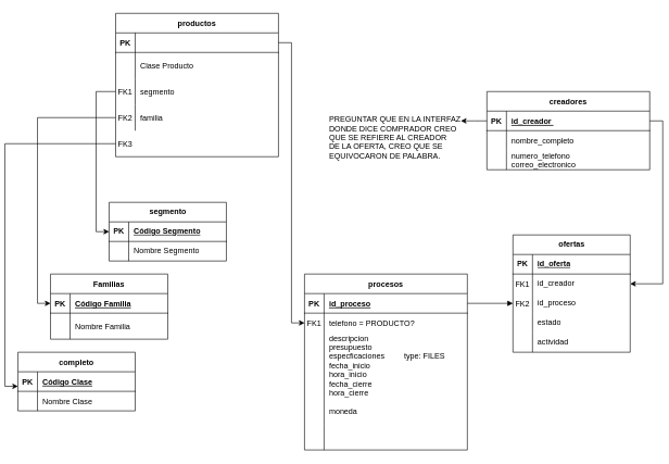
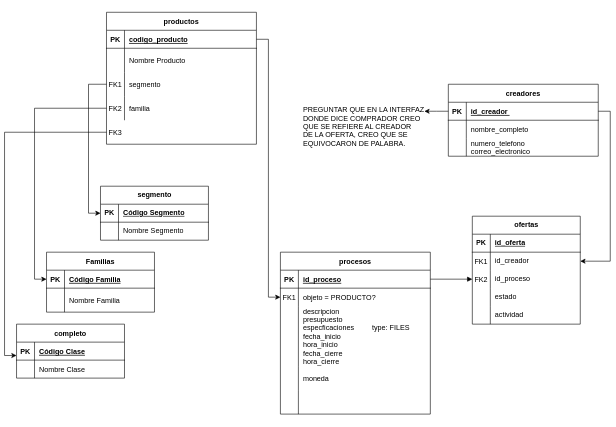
  <mxCell id="0" />
  <mxCell id="1" parent="0" />
  <mxCell id="2" value="procesos" style="shape=table;startSize=30;container=1;collapsible=1;childLayout=tableLayout;fixedRows=1;rowLines=0;fontStyle=1;align=center;resizeLast=1;" parent="1" vertex="1"><mxGeometry x="460" y="420" width="250" height="270" as="geometry" /></mxCell>
  <mxCell id="3" value="" style="shape=partialRectangle;collapsible=0;dropTarget=0;pointerEvents=0;fillColor=none;points=[[0,0.5],[1,0.5]];portConstraint=eastwest;top=0;left=0;right=0;bottom=1;" parent="2" vertex="1"><mxGeometry y="30" width="250" height="30" as="geometry" /></mxCell>
  <mxCell id="4" value="PK" style="shape=partialRectangle;overflow=hidden;connectable=0;fillColor=none;top=0;left=0;bottom=0;right=0;fontStyle=1;" parent="3" vertex="1"><mxGeometry width="30" height="30" as="geometry"><mxRectangle width="30" height="30" as="alternateBounds" /></mxGeometry></mxCell>
  <mxCell id="5" value="id_proceso" style="shape=partialRectangle;overflow=hidden;connectable=0;fillColor=none;top=0;left=0;bottom=0;right=0;align=left;spacingLeft=6;fontStyle=5;" parent="3" vertex="1"><mxGeometry x="30" width="220" height="30" as="geometry"><mxRectangle width="220" height="30" as="alternateBounds" /></mxGeometry></mxCell>
  <mxCell id="6" value="" style="shape=partialRectangle;collapsible=0;dropTarget=0;pointerEvents=0;fillColor=none;points=[[0,0.5],[1,0.5]];portConstraint=eastwest;top=0;left=0;right=0;bottom=0;" parent="2" vertex="1"><mxGeometry y="60" width="250" height="30" as="geometry" /></mxCell>
  <mxCell id="7" value="FK1" style="shape=partialRectangle;overflow=hidden;connectable=0;fillColor=none;top=0;left=0;bottom=0;right=0;" parent="6" vertex="1"><mxGeometry width="30" height="30" as="geometry"><mxRectangle width="30" height="30" as="alternateBounds" /></mxGeometry></mxCell>
- <mxCell id="8" value="telefono = PRODUCTO?" style="shape=partialRectangle;overflow=hidden;connectable=0;fillColor=none;top=0;left=0;bottom=0;right=0;align=left;spacingLeft=6;" parent="6" vertex="1"><mxGeometry x="30" width="220" height="30" as="geometry"><mxRectangle width="220" height="30" as="alternateBounds" /></mxGeometry></mxCell>
+ <mxCell id="8" value="objeto = PRODUCTO?" style="shape=partialRectangle;overflow=hidden;connectable=0;fillColor=none;top=0;left=0;bottom=0;right=0;align=left;spacingLeft=6;" parent="6" vertex="1"><mxGeometry x="30" width="220" height="30" as="geometry"><mxRectangle width="220" height="30" as="alternateBounds" /></mxGeometry></mxCell>
  <mxCell id="9" value="" style="shape=partialRectangle;collapsible=0;dropTarget=0;pointerEvents=0;fillColor=none;points=[[0,0.5],[1,0.5]];portConstraint=eastwest;top=0;left=0;right=0;bottom=0;" parent="2" vertex="1"><mxGeometry y="90" width="250" height="100" as="geometry" /></mxCell>
  <mxCell id="10" value="" style="shape=partialRectangle;overflow=hidden;connectable=0;fillColor=none;top=0;left=0;bottom=0;right=0;" parent="9" vertex="1"><mxGeometry width="30" height="100" as="geometry"><mxRectangle width="30" height="100" as="alternateBounds" /></mxGeometry></mxCell>
  <mxCell id="11" value="descripcion&#10;presupuesto&#10;especficaciones         type: FILES&#10;fecha_inicio&#10;hora_inicio&#10;fecha_cierre&#10;hora_cierre" style="shape=partialRectangle;overflow=hidden;connectable=0;fillColor=none;top=0;left=0;bottom=0;right=0;align=left;spacingLeft=6;" parent="9" vertex="1"><mxGeometry x="30" width="220" height="100" as="geometry"><mxRectangle width="220" height="100" as="alternateBounds" /></mxGeometry></mxCell>
  <mxCell id="12" style="shape=partialRectangle;collapsible=0;dropTarget=0;pointerEvents=0;fillColor=none;points=[[0,0.5],[1,0.5]];portConstraint=eastwest;top=0;left=0;right=0;bottom=0;" parent="2" vertex="1"><mxGeometry y="190" width="250" height="40" as="geometry" /></mxCell>
  <mxCell id="13" value="" style="shape=partialRectangle;overflow=hidden;connectable=0;fillColor=none;top=0;left=0;bottom=0;right=0;" parent="12" vertex="1"><mxGeometry width="30" height="40" as="geometry"><mxRectangle width="30" height="40" as="alternateBounds" /></mxGeometry></mxCell>
  <mxCell id="14" value="moneda" style="shape=partialRectangle;overflow=hidden;connectable=0;fillColor=none;top=0;left=0;bottom=0;right=0;align=left;spacingLeft=6;" parent="12" vertex="1"><mxGeometry x="30" width="220" height="40" as="geometry"><mxRectangle width="220" height="40" as="alternateBounds" /></mxGeometry></mxCell>
  <mxCell id="15" style="shape=partialRectangle;collapsible=0;dropTarget=0;pointerEvents=0;fillColor=none;points=[[0,0.5],[1,0.5]];portConstraint=eastwest;top=0;left=0;right=0;bottom=0;" vertex="1" parent="2"><mxGeometry y="230" width="250" height="40" as="geometry" /></mxCell>
  <mxCell id="16" style="shape=partialRectangle;overflow=hidden;connectable=0;fillColor=none;top=0;left=0;bottom=0;right=0;" vertex="1" parent="15"><mxGeometry width="30" height="40" as="geometry"><mxRectangle width="30" height="40" as="alternateBounds" /></mxGeometry></mxCell>
  <mxCell id="17" style="shape=partialRectangle;overflow=hidden;connectable=0;fillColor=none;top=0;left=0;bottom=0;right=0;align=left;spacingLeft=6;" vertex="1" parent="15"><mxGeometry x="30" width="220" height="40" as="geometry"><mxRectangle width="220" height="40" as="alternateBounds" /></mxGeometry></mxCell>
  <mxCell id="18" value="creadores" style="shape=table;startSize=30;container=1;collapsible=1;childLayout=tableLayout;fixedRows=1;rowLines=0;fontStyle=1;align=center;resizeLast=1;" parent="1" vertex="1"><mxGeometry x="740" y="140" width="250" height="120" as="geometry" /></mxCell>
  <mxCell id="19" value="" style="shape=partialRectangle;collapsible=0;dropTarget=0;pointerEvents=0;fillColor=none;points=[[0,0.5],[1,0.5]];portConstraint=eastwest;top=0;left=0;right=0;bottom=1;" parent="18" vertex="1"><mxGeometry y="30" width="250" height="30" as="geometry" /></mxCell>
  <mxCell id="20" value="PK" style="shape=partialRectangle;overflow=hidden;connectable=0;fillColor=none;top=0;left=0;bottom=0;right=0;fontStyle=1;" parent="19" vertex="1"><mxGeometry width="30" height="30" as="geometry"><mxRectangle width="30" height="30" as="alternateBounds" /></mxGeometry></mxCell>
  <mxCell id="21" value="id_creador " style="shape=partialRectangle;overflow=hidden;connectable=0;fillColor=none;top=0;left=0;bottom=0;right=0;align=left;spacingLeft=6;fontStyle=5;" parent="19" vertex="1"><mxGeometry x="30" width="220" height="30" as="geometry"><mxRectangle width="220" height="30" as="alternateBounds" /></mxGeometry></mxCell>
  <mxCell id="22" value="" style="shape=partialRectangle;collapsible=0;dropTarget=0;pointerEvents=0;fillColor=none;points=[[0,0.5],[1,0.5]];portConstraint=eastwest;top=0;left=0;right=0;bottom=0;" parent="18" vertex="1"><mxGeometry y="60" width="250" height="30" as="geometry" /></mxCell>
  <mxCell id="23" value="" style="shape=partialRectangle;overflow=hidden;connectable=0;fillColor=none;top=0;left=0;bottom=0;right=0;" parent="22" vertex="1"><mxGeometry width="30" height="30" as="geometry"><mxRectangle width="30" height="30" as="alternateBounds" /></mxGeometry></mxCell>
  <mxCell id="24" value="nombre_completo" style="shape=partialRectangle;overflow=hidden;connectable=0;fillColor=none;top=0;left=0;bottom=0;right=0;align=left;spacingLeft=6;" parent="22" vertex="1"><mxGeometry x="30" width="220" height="30" as="geometry"><mxRectangle width="220" height="30" as="alternateBounds" /></mxGeometry></mxCell>
  <mxCell id="25" value="" style="shape=partialRectangle;collapsible=0;dropTarget=0;pointerEvents=0;fillColor=none;points=[[0,0.5],[1,0.5]];portConstraint=eastwest;top=0;left=0;right=0;bottom=0;" parent="18" vertex="1"><mxGeometry y="90" width="250" height="30" as="geometry" /></mxCell>
  <mxCell id="26" value="" style="shape=partialRectangle;overflow=hidden;connectable=0;fillColor=none;top=0;left=0;bottom=0;right=0;" parent="25" vertex="1"><mxGeometry width="30" height="30" as="geometry"><mxRectangle width="30" height="30" as="alternateBounds" /></mxGeometry></mxCell>
  <mxCell id="27" value="numero_telefono&#10;correo_electronico" style="shape=partialRectangle;overflow=hidden;connectable=0;fillColor=none;top=0;left=0;bottom=0;right=0;align=left;spacingLeft=6;" parent="25" vertex="1"><mxGeometry x="30" width="220" height="30" as="geometry"><mxRectangle width="220" height="30" as="alternateBounds" /></mxGeometry></mxCell>
  <mxCell id="28" value="productos" style="shape=table;startSize=30;container=1;collapsible=1;childLayout=tableLayout;fixedRows=1;rowLines=0;fontStyle=1;align=center;resizeLast=1;" parent="1" vertex="1"><mxGeometry x="170" y="20" width="250" height="220" as="geometry" /></mxCell>
  <mxCell id="29" value="" style="shape=partialRectangle;collapsible=0;dropTarget=0;pointerEvents=0;fillColor=none;points=[[0,0.5],[1,0.5]];portConstraint=eastwest;top=0;left=0;right=0;bottom=1;" parent="28" vertex="1"><mxGeometry y="30" width="250" height="30" as="geometry" /></mxCell>
  <mxCell id="30" value="PK" style="shape=partialRectangle;overflow=hidden;connectable=0;fillColor=none;top=0;left=0;bottom=0;right=0;fontStyle=1;" parent="29" vertex="1"><mxGeometry width="30" height="30" as="geometry"><mxRectangle width="30" height="30" as="alternateBounds" /></mxGeometry></mxCell>
+ <mxCell id="31" value="codigo_producto" style="shape=partialRectangle;overflow=hidden;connectable=0;fillColor=none;top=0;left=0;bottom=0;right=0;align=left;spacingLeft=6;fontStyle=5;" parent="29" vertex="1"><mxGeometry x="30" width="220" height="30" as="geometry"><mxRectangle width="220" height="30" as="alternateBounds" /></mxGeometry></mxCell>
  <mxCell id="32" value="" style="shape=partialRectangle;collapsible=0;dropTarget=0;pointerEvents=0;fillColor=none;points=[[0,0.5],[1,0.5]];portConstraint=eastwest;top=0;left=0;right=0;bottom=0;" parent="28" vertex="1"><mxGeometry y="60" width="250" height="40" as="geometry" /></mxCell>
  <mxCell id="33" value="" style="shape=partialRectangle;overflow=hidden;connectable=0;fillColor=none;top=0;left=0;bottom=0;right=0;" parent="32" vertex="1"><mxGeometry width="30" height="40" as="geometry"><mxRectangle width="30" height="40" as="alternateBounds" /></mxGeometry></mxCell>
- <mxCell id="34" value="Clase Producto" style="shape=partialRectangle;overflow=hidden;connectable=0;fillColor=none;top=0;left=0;bottom=0;right=0;align=left;spacingLeft=6;" parent="32" vertex="1"><mxGeometry x="30" width="220" height="40" as="geometry"><mxRectangle width="220" height="40" as="alternateBounds" /></mxGeometry></mxCell>
+ <mxCell id="34" value="Nombre Producto" style="shape=partialRectangle;overflow=hidden;connectable=0;fillColor=none;top=0;left=0;bottom=0;right=0;align=left;spacingLeft=6;" parent="32" vertex="1"><mxGeometry x="30" width="220" height="40" as="geometry"><mxRectangle width="220" height="40" as="alternateBounds" /></mxGeometry></mxCell>
  <mxCell id="35" style="shape=partialRectangle;collapsible=0;dropTarget=0;pointerEvents=0;fillColor=none;points=[[0,0.5],[1,0.5]];portConstraint=eastwest;top=0;left=0;right=0;bottom=0;" parent="28" vertex="1"><mxGeometry y="100" width="250" height="40" as="geometry" /></mxCell>
  <mxCell id="36" value="FK1" style="shape=partialRectangle;overflow=hidden;connectable=0;fillColor=none;top=0;left=0;bottom=0;right=0;" parent="35" vertex="1"><mxGeometry width="30" height="40" as="geometry"><mxRectangle width="30" height="40" as="alternateBounds" /></mxGeometry></mxCell>
  <mxCell id="37" value="segmento" style="shape=partialRectangle;overflow=hidden;connectable=0;fillColor=none;top=0;left=0;bottom=0;right=0;align=left;spacingLeft=6;" parent="35" vertex="1"><mxGeometry x="30" width="220" height="40" as="geometry"><mxRectangle width="220" height="40" as="alternateBounds" /></mxGeometry></mxCell>
  <mxCell id="38" style="shape=partialRectangle;collapsible=0;dropTarget=0;pointerEvents=0;fillColor=none;points=[[0,0.5],[1,0.5]];portConstraint=eastwest;top=0;left=0;right=0;bottom=0;" parent="28" vertex="1"><mxGeometry y="140" width="250" height="40" as="geometry" /></mxCell>
  <mxCell id="39" value="FK2" style="shape=partialRectangle;overflow=hidden;connectable=0;fillColor=none;top=0;left=0;bottom=0;right=0;" parent="38" vertex="1"><mxGeometry width="30" height="40" as="geometry"><mxRectangle width="30" height="40" as="alternateBounds" /></mxGeometry></mxCell>
  <mxCell id="40" value="familia" style="shape=partialRectangle;overflow=hidden;connectable=0;fillColor=none;top=0;left=0;bottom=0;right=0;align=left;spacingLeft=6;" parent="38" vertex="1"><mxGeometry x="30" width="220" height="40" as="geometry"><mxRectangle width="220" height="40" as="alternateBounds" /></mxGeometry></mxCell>
  <mxCell id="41" style="shape=partialRectangle;collapsible=0;dropTarget=0;pointerEvents=0;fillColor=none;points=[[0,0.5],[1,0.5]];portConstraint=eastwest;top=0;left=0;right=0;bottom=0;" parent="28" vertex="1"><mxGeometry y="180" width="250" height="40" as="geometry" /></mxCell>
  <mxCell id="42" value="FK3" style="shape=partialRectangle;overflow=hidden;connectable=0;fillColor=none;top=0;left=0;bottom=0;right=0;" parent="41" vertex="1"><mxGeometry width="30" height="40" as="geometry"><mxRectangle width="30" height="40" as="alternateBounds" /></mxGeometry></mxCell>
  <mxCell id="43" value="completo" style="shape=table;startSize=30;container=1;collapsible=1;childLayout=tableLayout;fixedRows=1;rowLines=0;fontStyle=1;align=center;resizeLast=1;" parent="1" vertex="1"><mxGeometry x="20" y="540" width="180" height="90" as="geometry" /></mxCell>
  <mxCell id="44" value="" style="shape=partialRectangle;collapsible=0;dropTarget=0;pointerEvents=0;fillColor=none;points=[[0,0.5],[1,0.5]];portConstraint=eastwest;top=0;left=0;right=0;bottom=1;" parent="43" vertex="1"><mxGeometry y="30" width="180" height="30" as="geometry" /></mxCell>
  <mxCell id="45" value="PK" style="shape=partialRectangle;overflow=hidden;connectable=0;fillColor=none;top=0;left=0;bottom=0;right=0;fontStyle=1;" parent="44" vertex="1"><mxGeometry width="30" height="30" as="geometry"><mxRectangle width="30" height="30" as="alternateBounds" /></mxGeometry></mxCell>
  <mxCell id="46" value="Código Clase" style="shape=partialRectangle;overflow=hidden;connectable=0;fillColor=none;top=0;left=0;bottom=0;right=0;align=left;spacingLeft=6;fontStyle=5;" parent="44" vertex="1"><mxGeometry x="30" width="150" height="30" as="geometry"><mxRectangle width="150" height="30" as="alternateBounds" /></mxGeometry></mxCell>
  <mxCell id="47" value="" style="shape=partialRectangle;collapsible=0;dropTarget=0;pointerEvents=0;fillColor=none;points=[[0,0.5],[1,0.5]];portConstraint=eastwest;top=0;left=0;right=0;bottom=0;" parent="43" vertex="1"><mxGeometry y="60" width="180" height="30" as="geometry" /></mxCell>
  <mxCell id="48" value="" style="shape=partialRectangle;overflow=hidden;connectable=0;fillColor=none;top=0;left=0;bottom=0;right=0;" parent="47" vertex="1"><mxGeometry width="30" height="30" as="geometry"><mxRectangle width="30" height="30" as="alternateBounds" /></mxGeometry></mxCell>
  <mxCell id="49" value="Nombre Clase" style="shape=partialRectangle;overflow=hidden;connectable=0;fillColor=none;top=0;left=0;bottom=0;right=0;align=left;spacingLeft=6;" parent="47" vertex="1"><mxGeometry x="30" width="150" height="30" as="geometry"><mxRectangle width="150" height="30" as="alternateBounds" /></mxGeometry></mxCell>
  <mxCell id="50" value="Familias" style="shape=table;startSize=30;container=1;collapsible=1;childLayout=tableLayout;fixedRows=1;rowLines=0;fontStyle=1;align=center;resizeLast=1;" parent="1" vertex="1"><mxGeometry x="70" y="420" width="180" height="100" as="geometry" /></mxCell>
  <mxCell id="51" value="" style="shape=partialRectangle;collapsible=0;dropTarget=0;pointerEvents=0;fillColor=none;points=[[0,0.5],[1,0.5]];portConstraint=eastwest;top=0;left=0;right=0;bottom=1;" parent="50" vertex="1"><mxGeometry y="30" width="180" height="30" as="geometry" /></mxCell>
  <mxCell id="52" value="PK" style="shape=partialRectangle;overflow=hidden;connectable=0;fillColor=none;top=0;left=0;bottom=0;right=0;fontStyle=1;" parent="51" vertex="1"><mxGeometry width="30" height="30" as="geometry"><mxRectangle width="30" height="30" as="alternateBounds" /></mxGeometry></mxCell>
  <mxCell id="53" value="Código Familia" style="shape=partialRectangle;overflow=hidden;connectable=0;fillColor=none;top=0;left=0;bottom=0;right=0;align=left;spacingLeft=6;fontStyle=5;" parent="51" vertex="1"><mxGeometry x="30" width="150" height="30" as="geometry"><mxRectangle width="150" height="30" as="alternateBounds" /></mxGeometry></mxCell>
  <mxCell id="54" value="" style="shape=partialRectangle;collapsible=0;dropTarget=0;pointerEvents=0;fillColor=none;points=[[0,0.5],[1,0.5]];portConstraint=eastwest;top=0;left=0;right=0;bottom=0;" parent="50" vertex="1"><mxGeometry y="60" width="180" height="40" as="geometry" /></mxCell>
  <mxCell id="55" value="" style="shape=partialRectangle;overflow=hidden;connectable=0;fillColor=none;top=0;left=0;bottom=0;right=0;" parent="54" vertex="1"><mxGeometry width="30" height="40" as="geometry"><mxRectangle width="30" height="40" as="alternateBounds" /></mxGeometry></mxCell>
  <mxCell id="56" value="Nombre Familia" style="shape=partialRectangle;overflow=hidden;connectable=0;fillColor=none;top=0;left=0;bottom=0;right=0;align=left;spacingLeft=6;" parent="54" vertex="1"><mxGeometry x="30" width="150" height="40" as="geometry"><mxRectangle width="150" height="40" as="alternateBounds" /></mxGeometry></mxCell>
  <mxCell id="57" style="edgeStyle=orthogonalEdgeStyle;rounded=0;orthogonalLoop=1;jettySize=auto;html=1;entryX=1;entryY=0.5;entryDx=0;entryDy=0;" parent="1" source="19" target="66" edge="1"><mxGeometry relative="1" as="geometry"><mxPoint x="1020" y="80" as="targetPoint" /></mxGeometry></mxCell>
  <mxCell id="58" value="PREGUNTAR QUE EN LA INTERFAZ &#10;DONDE DICE COMPRADOR CREO &#10;QUE SE REFIERE AL CREADOR&#10;DE LA OFERTA, CREO QUE SE &#10;EQUIVOCARON DE PALABRA." style="shape=partialRectangle;overflow=hidden;connectable=0;fillColor=none;top=0;left=0;bottom=0;right=0;align=left;spacingLeft=6;" parent="1" vertex="1"><mxGeometry x="490" y="160" width="220" height="100" as="geometry"><mxRectangle width="220" height="100" as="alternateBounds" /></mxGeometry></mxCell>
  <mxCell id="59" value="" style="group" parent="1" vertex="1" connectable="0"><mxGeometry x="780" y="360" width="180" height="150" as="geometry" /></mxCell>
  <mxCell id="60" value="" style="group" parent="59" vertex="1" connectable="0"><mxGeometry width="180" height="150" as="geometry" /></mxCell>
  <mxCell id="61" value="" style="group" parent="60" vertex="1" connectable="0"><mxGeometry width="180" height="150" as="geometry" /></mxCell>
  <mxCell id="62" value="ofertas" style="shape=table;startSize=30;container=1;collapsible=1;childLayout=tableLayout;fixedRows=1;rowLines=0;fontStyle=1;align=center;resizeLast=1;html=1;" parent="61" vertex="1"><mxGeometry width="180" height="180" as="geometry" /></mxCell>
  <mxCell id="63" value="" style="shape=tableRow;horizontal=0;startSize=0;swimlaneHead=0;swimlaneBody=0;fillColor=none;collapsible=0;dropTarget=0;points=[[0,0.5],[1,0.5]];portConstraint=eastwest;top=0;left=0;right=0;bottom=1;" parent="62" vertex="1"><mxGeometry y="30" width="180" height="30" as="geometry" /></mxCell>
  <mxCell id="64" value="PK" style="shape=partialRectangle;connectable=0;fillColor=none;top=0;left=0;bottom=0;right=0;fontStyle=1;overflow=hidden;whiteSpace=wrap;html=1;" parent="63" vertex="1"><mxGeometry width="30" height="30" as="geometry"><mxRectangle width="30" height="30" as="alternateBounds" /></mxGeometry></mxCell>
  <mxCell id="65" value="id_oferta" style="shape=partialRectangle;connectable=0;fillColor=none;top=0;left=0;bottom=0;right=0;align=left;spacingLeft=6;fontStyle=5;overflow=hidden;whiteSpace=wrap;html=1;" parent="63" vertex="1"><mxGeometry x="30" width="150" height="30" as="geometry"><mxRectangle width="150" height="30" as="alternateBounds" /></mxGeometry></mxCell>
  <mxCell id="66" value="" style="shape=tableRow;horizontal=0;startSize=0;swimlaneHead=0;swimlaneBody=0;fillColor=none;collapsible=0;dropTarget=0;points=[[0,0.5],[1,0.5]];portConstraint=eastwest;top=0;left=0;right=0;bottom=0;" parent="62" vertex="1"><mxGeometry y="60" width="180" height="30" as="geometry" /></mxCell>
  <mxCell id="67" value="" style="shape=partialRectangle;connectable=0;fillColor=none;top=0;left=0;bottom=0;right=0;editable=1;overflow=hidden;whiteSpace=wrap;html=1;" parent="66" vertex="1"><mxGeometry width="30" height="30" as="geometry"><mxRectangle width="30" height="30" as="alternateBounds" /></mxGeometry></mxCell>
  <mxCell id="68" value="id_creador" style="shape=partialRectangle;connectable=0;fillColor=none;top=0;left=0;bottom=0;right=0;align=left;spacingLeft=6;overflow=hidden;whiteSpace=wrap;html=1;" parent="66" vertex="1"><mxGeometry x="30" width="150" height="30" as="geometry"><mxRectangle width="150" height="30" as="alternateBounds" /></mxGeometry></mxCell>
  <mxCell id="69" value="" style="shape=tableRow;horizontal=0;startSize=0;swimlaneHead=0;swimlaneBody=0;fillColor=none;collapsible=0;dropTarget=0;points=[[0,0.5],[1,0.5]];portConstraint=eastwest;top=0;left=0;right=0;bottom=0;" parent="62" vertex="1"><mxGeometry y="90" width="180" height="30" as="geometry" /></mxCell>
  <mxCell id="70" value="" style="shape=partialRectangle;connectable=0;fillColor=none;top=0;left=0;bottom=0;right=0;editable=1;overflow=hidden;whiteSpace=wrap;html=1;" parent="69" vertex="1"><mxGeometry width="30" height="30" as="geometry"><mxRectangle width="30" height="30" as="alternateBounds" /></mxGeometry></mxCell>
  <mxCell id="71" value="id_proceso" style="shape=partialRectangle;connectable=0;fillColor=none;top=0;left=0;bottom=0;right=0;align=left;spacingLeft=6;overflow=hidden;whiteSpace=wrap;html=1;" parent="69" vertex="1"><mxGeometry x="30" width="150" height="30" as="geometry"><mxRectangle width="150" height="30" as="alternateBounds" /></mxGeometry></mxCell>
  <mxCell id="72" value="" style="shape=tableRow;horizontal=0;startSize=0;swimlaneHead=0;swimlaneBody=0;fillColor=none;collapsible=0;dropTarget=0;points=[[0,0.5],[1,0.5]];portConstraint=eastwest;top=0;left=0;right=0;bottom=0;" parent="62" vertex="1"><mxGeometry y="120" width="180" height="30" as="geometry" /></mxCell>
  <mxCell id="73" value="" style="shape=partialRectangle;connectable=0;fillColor=none;top=0;left=0;bottom=0;right=0;editable=1;overflow=hidden;whiteSpace=wrap;html=1;" parent="72" vertex="1"><mxGeometry width="30" height="30" as="geometry"><mxRectangle width="30" height="30" as="alternateBounds" /></mxGeometry></mxCell>
  <mxCell id="74" value="estado" style="shape=partialRectangle;connectable=0;fillColor=none;top=0;left=0;bottom=0;right=0;align=left;spacingLeft=6;overflow=hidden;whiteSpace=wrap;html=1;" parent="72" vertex="1"><mxGeometry x="30" width="150" height="30" as="geometry"><mxRectangle width="150" height="30" as="alternateBounds" /></mxGeometry></mxCell>
  <mxCell id="75" style="shape=tableRow;horizontal=0;startSize=0;swimlaneHead=0;swimlaneBody=0;fillColor=none;collapsible=0;dropTarget=0;points=[[0,0.5],[1,0.5]];portConstraint=eastwest;top=0;left=0;right=0;bottom=0;" parent="62" vertex="1"><mxGeometry y="150" width="180" height="30" as="geometry" /></mxCell>
  <mxCell id="76" style="shape=partialRectangle;connectable=0;fillColor=none;top=0;left=0;bottom=0;right=0;editable=1;overflow=hidden;whiteSpace=wrap;html=1;" parent="75" vertex="1"><mxGeometry width="30" height="30" as="geometry"><mxRectangle width="30" height="30" as="alternateBounds" /></mxGeometry></mxCell>
  <mxCell id="77" value="actividad" style="shape=partialRectangle;connectable=0;fillColor=none;top=0;left=0;bottom=0;right=0;align=left;spacingLeft=6;overflow=hidden;whiteSpace=wrap;html=1;" parent="75" vertex="1"><mxGeometry x="30" width="150" height="30" as="geometry"><mxRectangle width="150" height="30" as="alternateBounds" /></mxGeometry></mxCell>
  <mxCell id="78" value="FK1" style="shape=partialRectangle;overflow=hidden;connectable=0;fillColor=none;top=0;left=0;bottom=0;right=0;" parent="61" vertex="1"><mxGeometry y="60" width="30" height="30" as="geometry"><mxRectangle width="30" height="60" as="alternateBounds" /></mxGeometry></mxCell>
  <mxCell id="79" value="FK2" style="shape=partialRectangle;overflow=hidden;connectable=0;fillColor=none;top=0;left=0;bottom=0;right=0;" parent="59" vertex="1"><mxGeometry y="90" width="30" height="30" as="geometry"><mxRectangle width="30" height="60" as="alternateBounds" /></mxGeometry></mxCell>
  <mxCell id="80" style="edgeStyle=orthogonalEdgeStyle;rounded=0;orthogonalLoop=1;jettySize=auto;html=1;entryX=1;entryY=0.5;entryDx=0;entryDy=0;startArrow=block;startFill=1;endArrow=none;endFill=0;" parent="1" source="69" target="3" edge="1"><mxGeometry relative="1" as="geometry" /></mxCell>
  <mxCell id="81" value="segmento" style="shape=table;startSize=30;container=1;collapsible=1;childLayout=tableLayout;fixedRows=1;rowLines=0;fontStyle=1;align=center;resizeLast=1;html=1;" parent="1" vertex="1"><mxGeometry x="160" y="310" width="180" height="90" as="geometry" /></mxCell>
  <mxCell id="82" value="" style="shape=tableRow;horizontal=0;startSize=0;swimlaneHead=0;swimlaneBody=0;fillColor=none;collapsible=0;dropTarget=0;points=[[0,0.5],[1,0.5]];portConstraint=eastwest;top=0;left=0;right=0;bottom=1;" parent="81" vertex="1"><mxGeometry y="30" width="180" height="30" as="geometry" /></mxCell>
  <mxCell id="83" value="PK" style="shape=partialRectangle;connectable=0;fillColor=none;top=0;left=0;bottom=0;right=0;fontStyle=1;overflow=hidden;whiteSpace=wrap;html=1;" parent="82" vertex="1"><mxGeometry width="30" height="30" as="geometry"><mxRectangle width="30" height="30" as="alternateBounds" /></mxGeometry></mxCell>
  <mxCell id="84" value="Código Segmento" style="shape=partialRectangle;connectable=0;fillColor=none;top=0;left=0;bottom=0;right=0;align=left;spacingLeft=6;fontStyle=5;overflow=hidden;whiteSpace=wrap;html=1;" parent="82" vertex="1"><mxGeometry x="30" width="150" height="30" as="geometry"><mxRectangle width="150" height="30" as="alternateBounds" /></mxGeometry></mxCell>
  <mxCell id="85" value="" style="shape=tableRow;horizontal=0;startSize=0;swimlaneHead=0;swimlaneBody=0;fillColor=none;collapsible=0;dropTarget=0;points=[[0,0.5],[1,0.5]];portConstraint=eastwest;top=0;left=0;right=0;bottom=0;" parent="81" vertex="1"><mxGeometry y="60" width="180" height="30" as="geometry" /></mxCell>
  <mxCell id="86" value="" style="shape=partialRectangle;connectable=0;fillColor=none;top=0;left=0;bottom=0;right=0;editable=1;overflow=hidden;whiteSpace=wrap;html=1;" parent="85" vertex="1"><mxGeometry width="30" height="30" as="geometry"><mxRectangle width="30" height="30" as="alternateBounds" /></mxGeometry></mxCell>
  <mxCell id="87" value="Nombre Segmento" style="shape=partialRectangle;connectable=0;fillColor=none;top=0;left=0;bottom=0;right=0;align=left;spacingLeft=6;overflow=hidden;whiteSpace=wrap;html=1;" parent="85" vertex="1"><mxGeometry x="30" width="150" height="30" as="geometry"><mxRectangle width="150" height="30" as="alternateBounds" /></mxGeometry></mxCell>
  <mxCell id="88" style="edgeStyle=orthogonalEdgeStyle;rounded=0;orthogonalLoop=1;jettySize=auto;html=1;entryX=0;entryY=0.5;entryDx=0;entryDy=0;" parent="1" source="35" target="82" edge="1"><mxGeometry relative="1" as="geometry" /></mxCell>
  <mxCell id="89" style="edgeStyle=orthogonalEdgeStyle;rounded=0;orthogonalLoop=1;jettySize=auto;html=1;entryX=0;entryY=0.5;entryDx=0;entryDy=0;" parent="1" source="38" target="51" edge="1"><mxGeometry relative="1" as="geometry" /></mxCell>
  <mxCell id="90" style="edgeStyle=orthogonalEdgeStyle;rounded=0;orthogonalLoop=1;jettySize=auto;html=1;entryX=0;entryY=0.744;entryDx=0;entryDy=0;entryPerimeter=0;" parent="1" source="41" target="44" edge="1"><mxGeometry relative="1" as="geometry" /></mxCell>
  <mxCell id="91" style="edgeStyle=orthogonalEdgeStyle;rounded=0;orthogonalLoop=1;jettySize=auto;html=1;entryX=0;entryY=0.5;entryDx=0;entryDy=0;" parent="1" source="29" target="6" edge="1"><mxGeometry relative="1" as="geometry" /></mxCell>
  <mxCell id="92" style="edgeStyle=orthogonalEdgeStyle;rounded=0;orthogonalLoop=1;jettySize=auto;html=1;" edge="1" parent="1" source="19"><mxGeometry relative="1" as="geometry"><mxPoint x="700" y="185" as="targetPoint" /></mxGeometry></mxCell>
